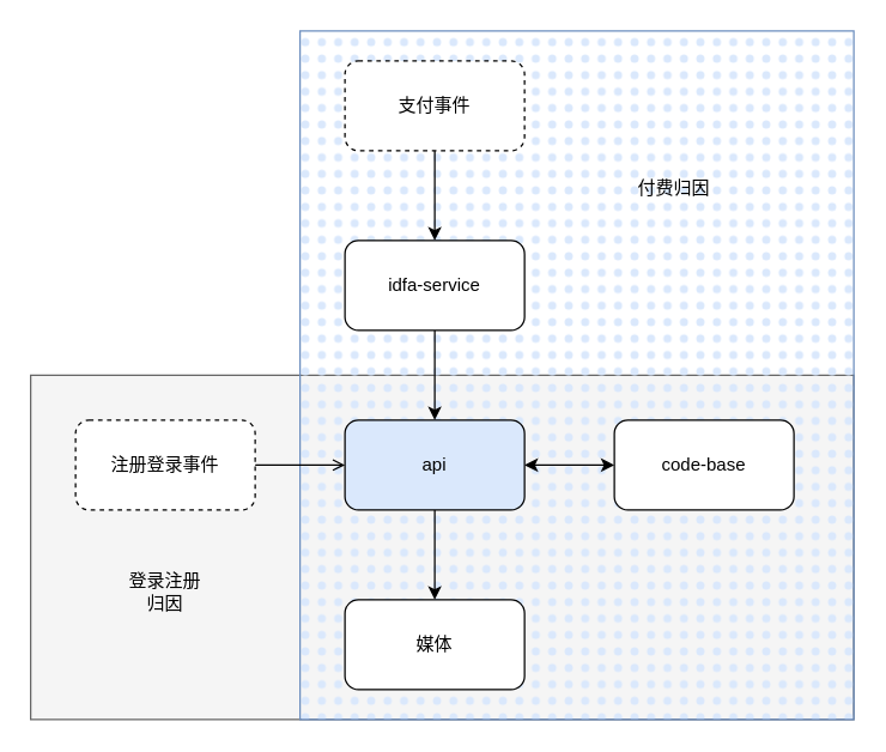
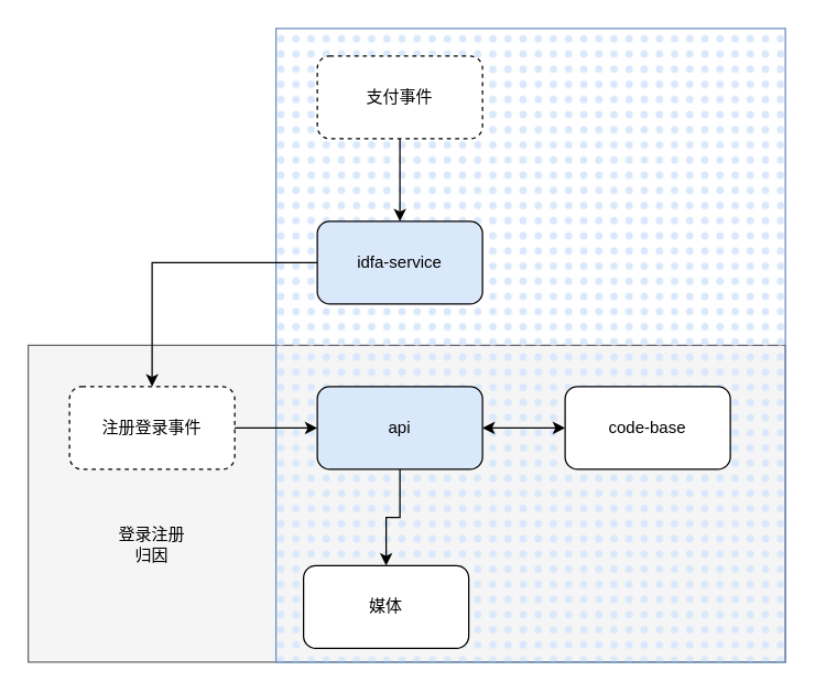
  <mxCell id="0" />
  <mxCell id="1" parent="0" />
  <mxCell id="2" value="" style="rounded=0;whiteSpace=wrap;html=1;fillColor=#f5f5f5;fontColor=#333333;strokeColor=#666666;" vertex="1" parent="1"><mxGeometry x="20" y="250" width="550" height="230" as="geometry" /></mxCell>
  <mxCell id="3" value="" style="rounded=0;whiteSpace=wrap;html=1;fillColor=#dae8fc;strokeColor=#6c8ebf;fillStyle=dots;" vertex="1" parent="1"><mxGeometry x="200" y="20" width="370" height="460" as="geometry" /></mxCell>
  <mxCell id="4" style="edgeStyle=orthogonalEdgeStyle;rounded=0;orthogonalLoop=1;jettySize=auto;html=1;entryX=0.5;entryY=0;entryDx=0;entryDy=0;" edge="1" parent="1" source="5" target="7"><mxGeometry relative="1" as="geometry" /></mxCell>
  <mxCell id="5" value="支付事件" style="rounded=1;whiteSpace=wrap;html=1;dashed=1;" vertex="1" parent="1"><mxGeometry x="230" y="40" width="120" height="60" as="geometry" /></mxCell>
- <mxCell id="6" style="edgeStyle=orthogonalEdgeStyle;rounded=0;orthogonalLoop=1;jettySize=auto;html=1;entryX=0.5;entryY=0;entryDx=0;entryDy=0;" edge="1" parent="1" source="7" target="10"><mxGeometry relative="1" as="geometry" /></mxCell>
- <mxCell id="7" value="idfa-service" style="rounded=1;whiteSpace=wrap;html=1;" vertex="1" parent="1"><mxGeometry x="230" y="160" width="120" height="60" as="geometry" /></mxCell>
+ <mxCell id="6" style="edgeStyle=orthogonalEdgeStyle;rounded=0;orthogonalLoop=1;jettySize=auto;html=1;" edge="1" parent="1" source="7" target="14"><mxGeometry relative="1" as="geometry" /></mxCell>
+ <mxCell id="7" value="idfa-service" style="rounded=1;whiteSpace=wrap;html=1;fillColor=#dae8fc;" vertex="1" parent="1"><mxGeometry x="230" y="160" width="120" height="60" as="geometry" /></mxCell>
  <mxCell id="8" style="edgeStyle=orthogonalEdgeStyle;rounded=0;orthogonalLoop=1;jettySize=auto;html=1;entryX=0;entryY=0.5;entryDx=0;entryDy=0;startArrow=classic;startFill=1;" edge="1" parent="1" source="10" target="11"><mxGeometry relative="1" as="geometry" /></mxCell>
  <mxCell id="9" style="edgeStyle=orthogonalEdgeStyle;rounded=0;orthogonalLoop=1;jettySize=auto;html=1;entryX=0.5;entryY=0;entryDx=0;entryDy=0;" edge="1" parent="1" source="10" target="12"><mxGeometry relative="1" as="geometry" /></mxCell>
  <mxCell id="10" value="api" style="rounded=1;whiteSpace=wrap;html=1;fillColor=#dae8fc;" vertex="1" parent="1"><mxGeometry x="230" y="280" width="120" height="60" as="geometry" /></mxCell>
  <mxCell id="11" value="code-base" style="rounded=1;whiteSpace=wrap;html=1;" vertex="1" parent="1"><mxGeometry x="410" y="280" width="120" height="60" as="geometry" /></mxCell>
- <mxCell id="12" value="媒体" style="rounded=1;whiteSpace=wrap;html=1;" vertex="1" parent="1"><mxGeometry x="230" y="400" width="120" height="60" as="geometry" /></mxCell>
- <mxCell id="13" style="edgeStyle=orthogonalEdgeStyle;rounded=0;orthogonalLoop=1;jettySize=auto;html=1;entryX=0;entryY=0.5;entryDx=0;entryDy=0;endArrow=open;" edge="1" parent="1" source="14" target="10"><mxGeometry relative="1" as="geometry" /></mxCell>
+ <mxCell id="12" value="媒体" style="rounded=1;whiteSpace=wrap;html=1;" vertex="1" parent="1"><mxGeometry x="220" y="410" width="120" height="60" as="geometry" /></mxCell>
+ <mxCell id="13" style="edgeStyle=orthogonalEdgeStyle;rounded=0;orthogonalLoop=1;jettySize=auto;html=1;entryX=0;entryY=0.5;entryDx=0;entryDy=0;" edge="1" parent="1" source="14" target="10"><mxGeometry relative="1" as="geometry" /></mxCell>
  <mxCell id="14" value="注册登录事件" style="rounded=1;whiteSpace=wrap;html=1;dashed=1;" vertex="1" parent="1"><mxGeometry x="50" y="280" width="120" height="60" as="geometry" /></mxCell>
- <mxCell id="15" value="付费归因" style="text;html=1;strokeColor=none;fillColor=none;align=center;verticalAlign=middle;whiteSpace=wrap;rounded=0;fillStyle=dots;" vertex="1" parent="1"><mxGeometry x="420" y="110" width="60" height="30" as="geometry" /></mxCell>
  <mxCell id="16" value="登录注册归因" style="text;html=1;strokeColor=none;fillColor=none;align=center;verticalAlign=middle;whiteSpace=wrap;rounded=0;fillStyle=dots;" vertex="1" parent="1"><mxGeometry x="80" y="380" width="60" height="30" as="geometry" /></mxCell>
